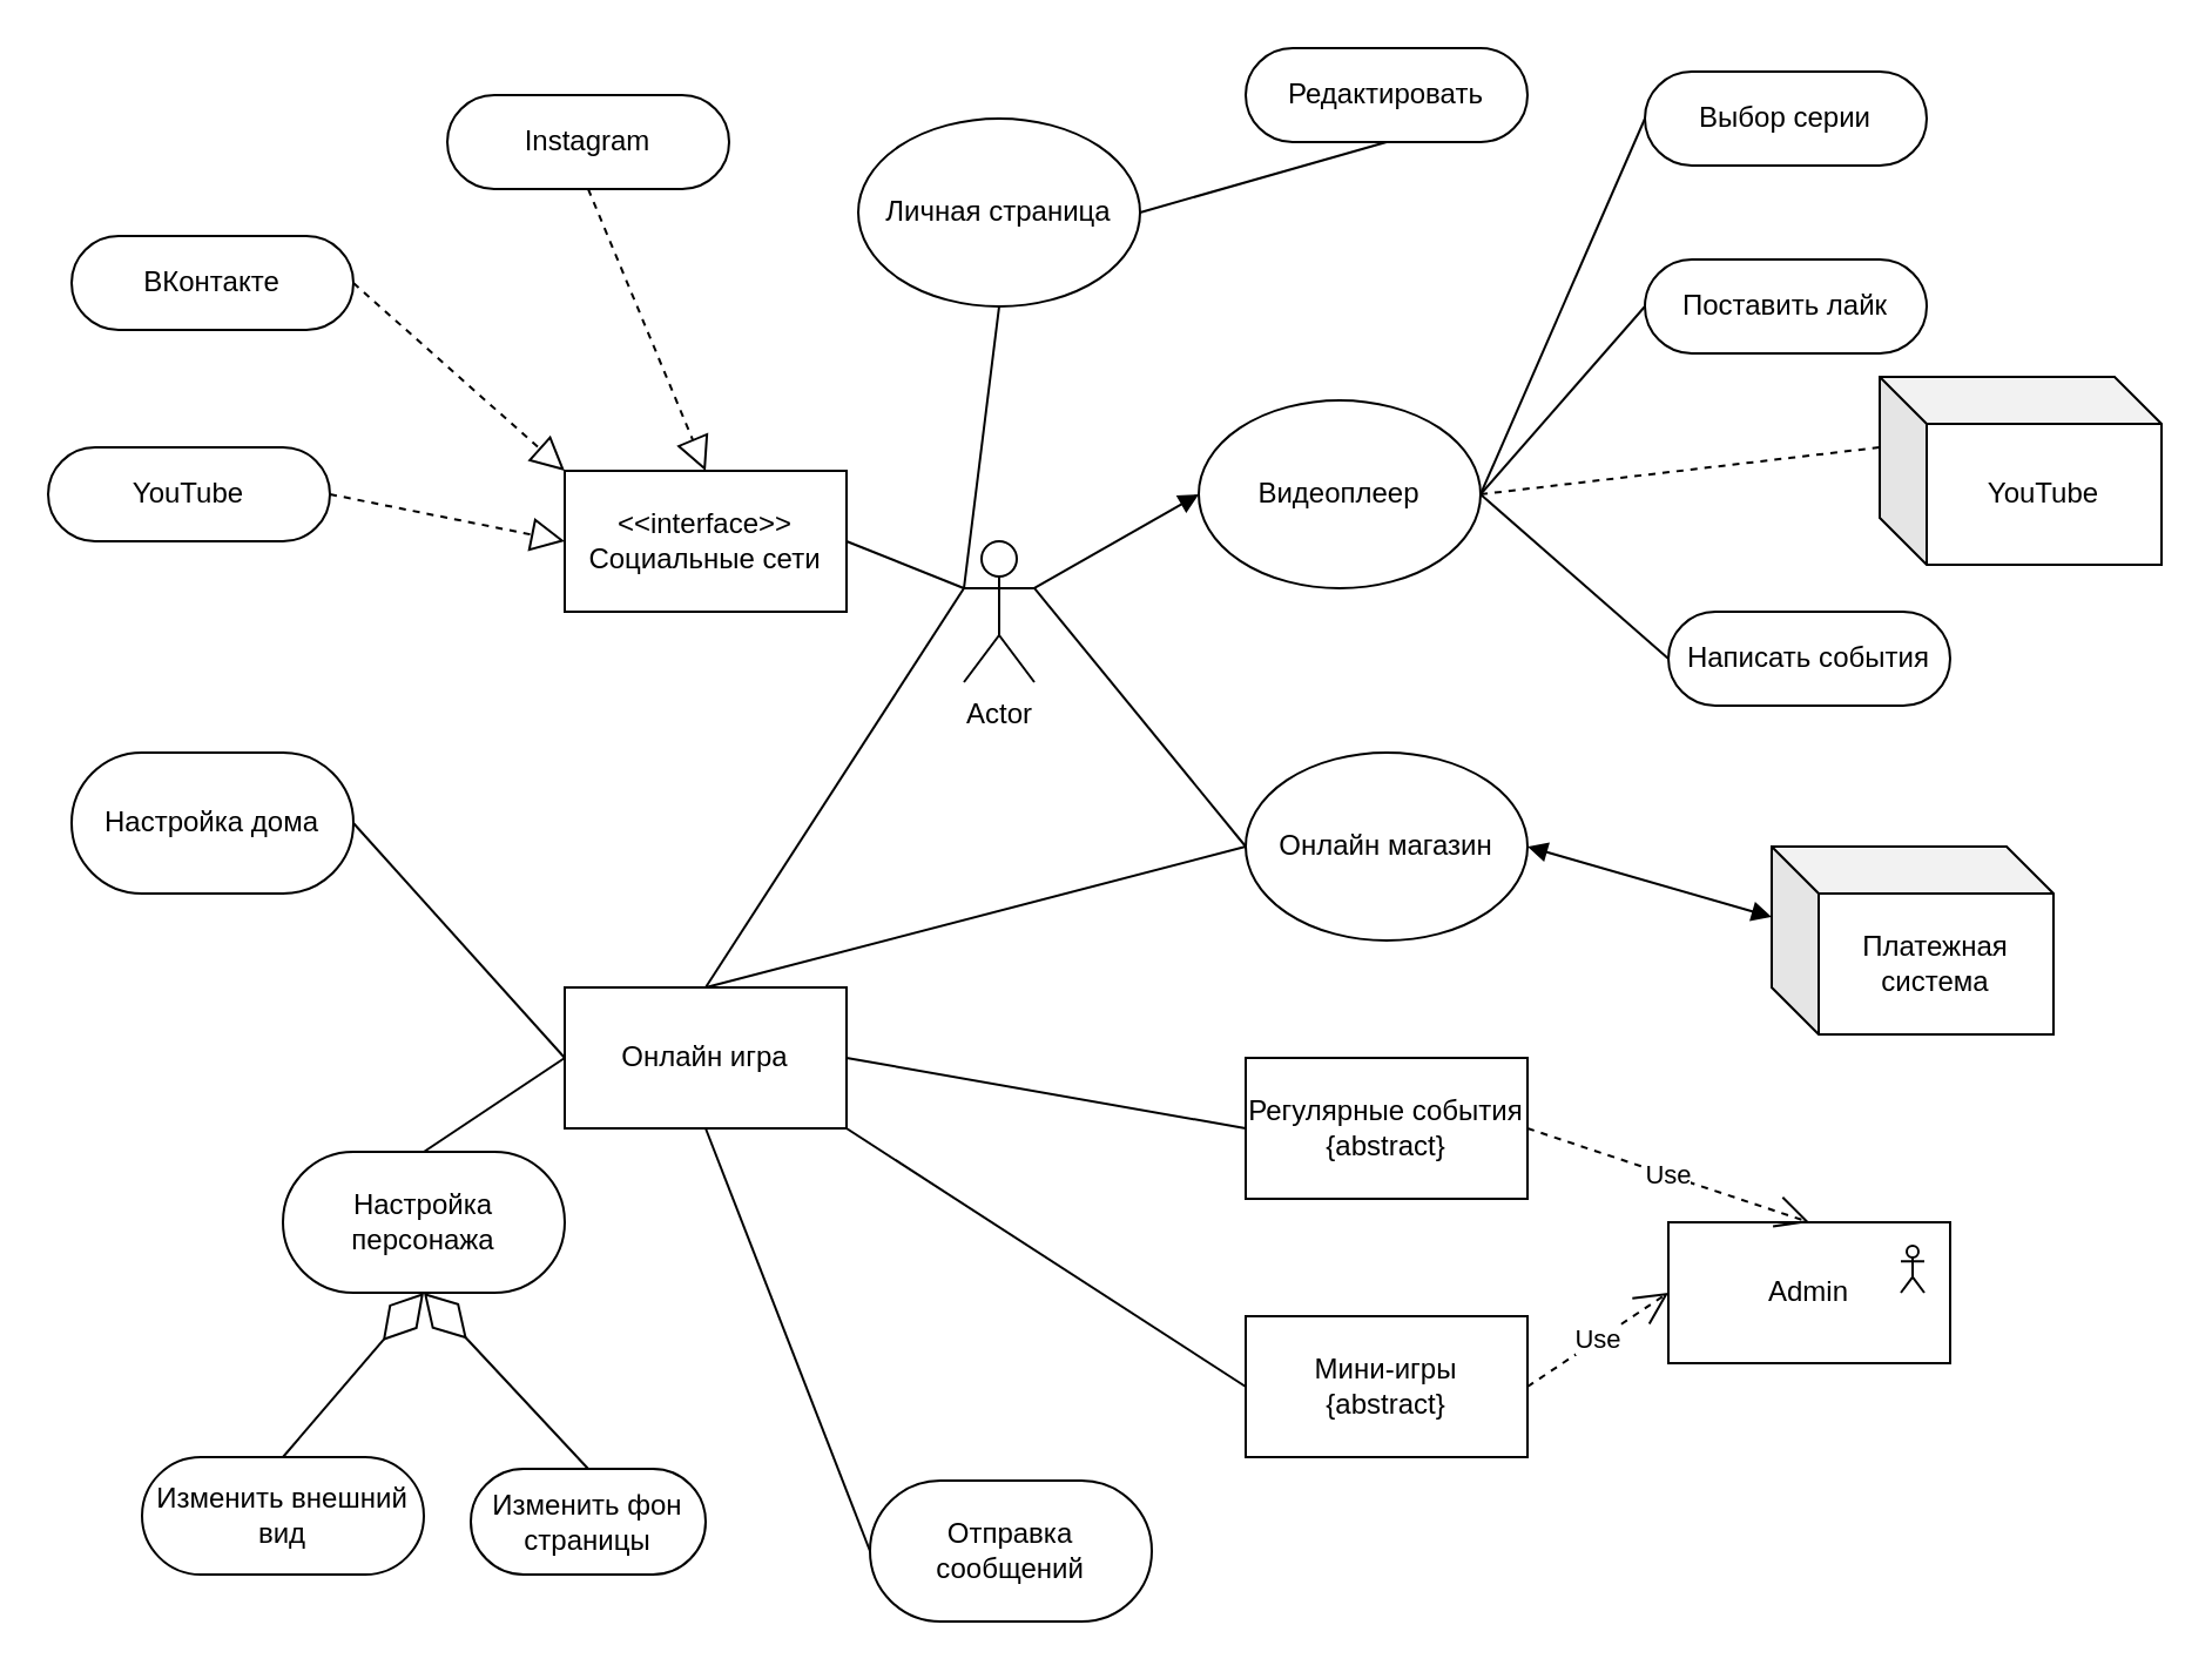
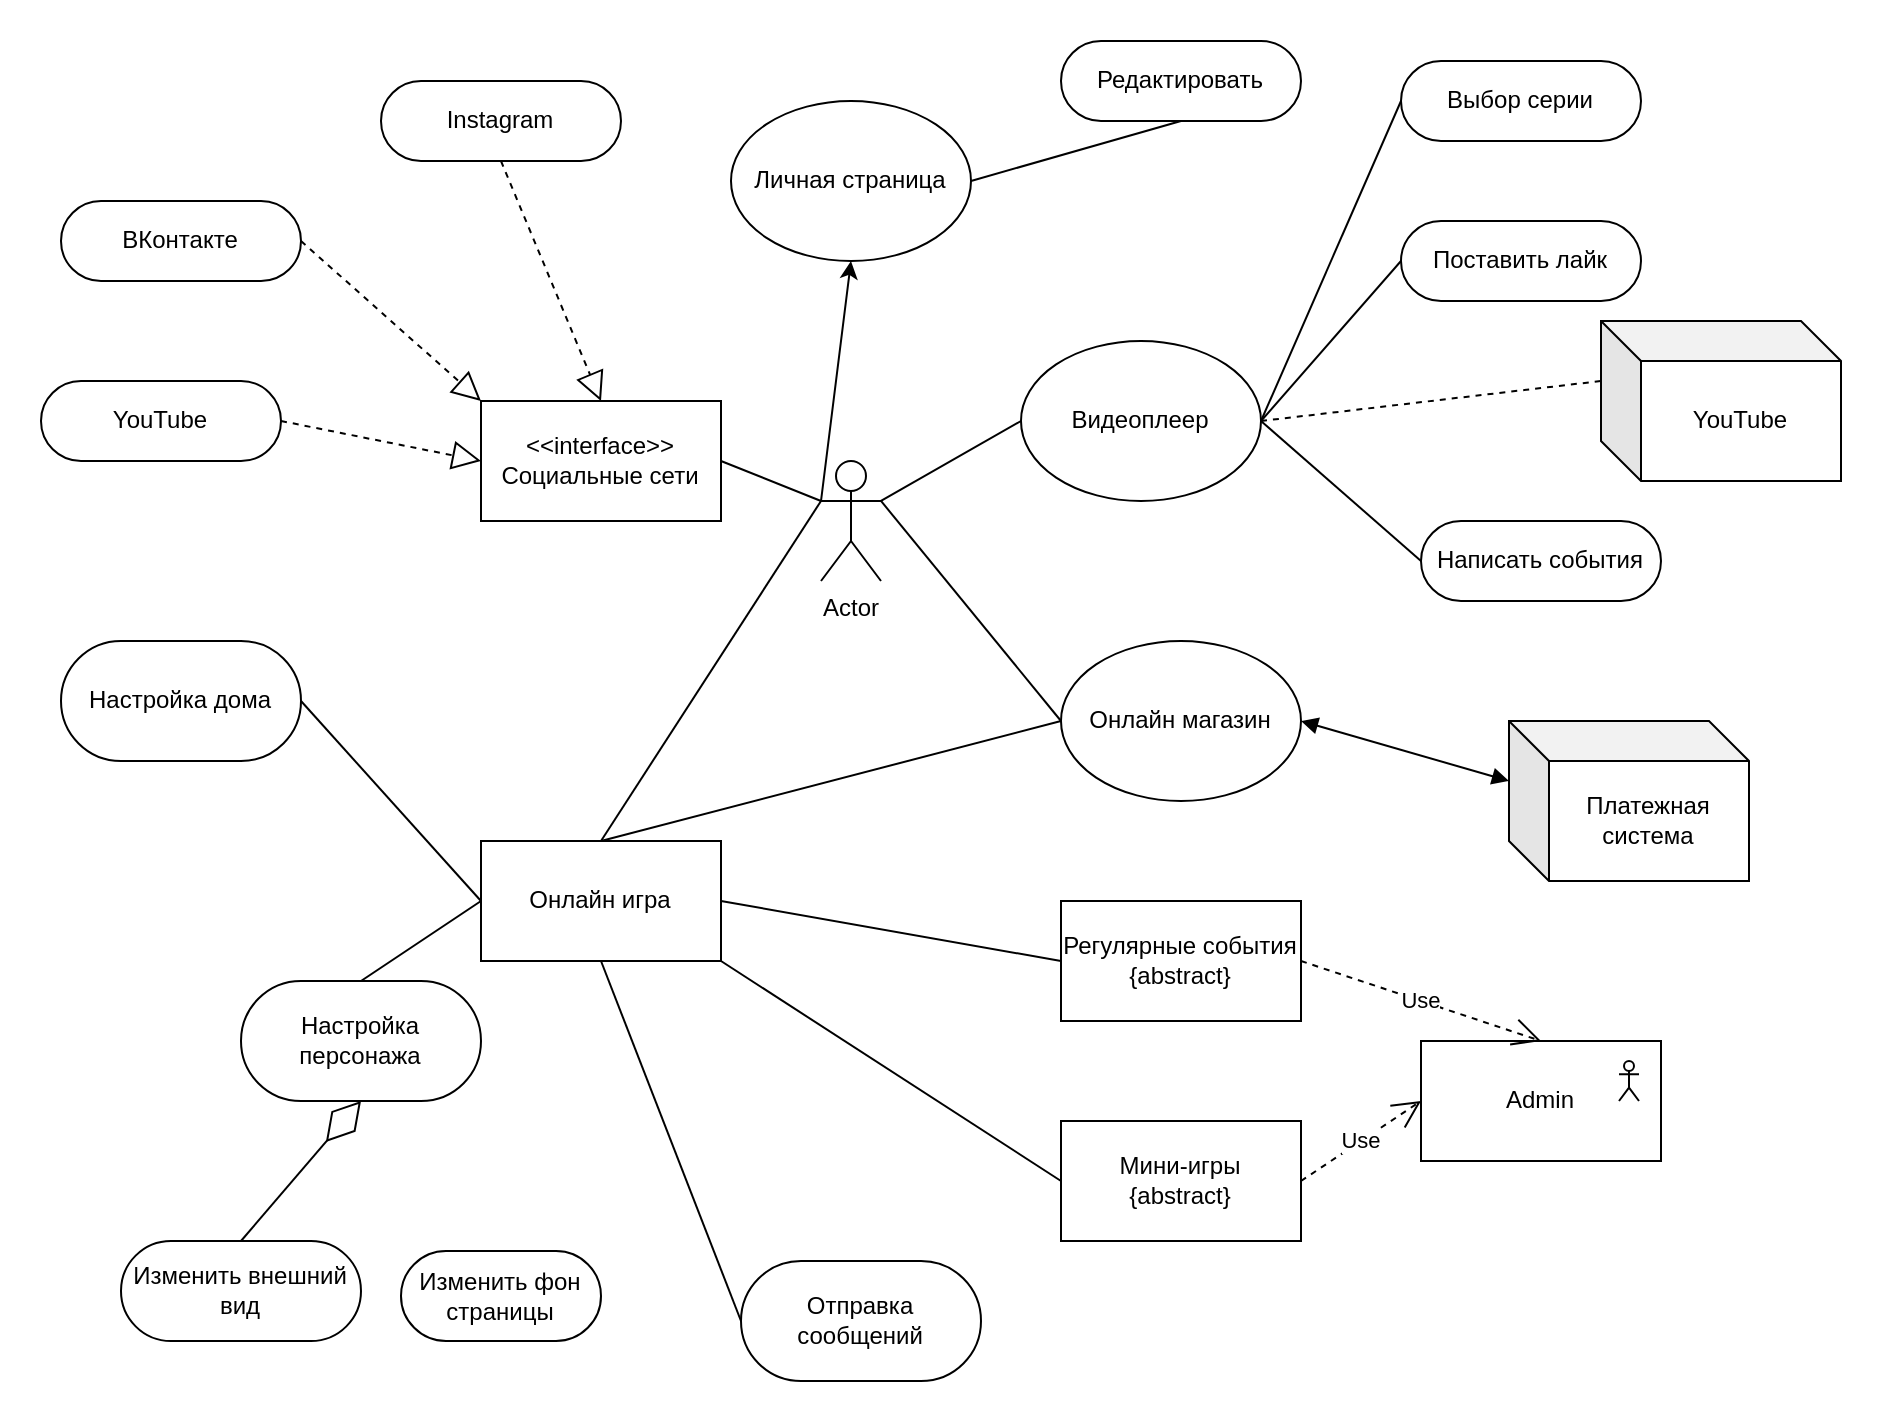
  <mxCell id="0" />
  <mxCell id="1" parent="0" />
  <mxCell id="2" value="Actor" style="shape=umlActor;verticalLabelPosition=bottom;verticalAlign=top;html=1;outlineConnect=0;" vertex="1" parent="1"><mxGeometry x="410" y="230" width="30" height="60" as="geometry" /></mxCell>
  <mxCell id="3" value="Личная страница" style="ellipse;whiteSpace=wrap;html=1;" vertex="1" parent="1"><mxGeometry x="365" y="50" width="120" height="80" as="geometry" /></mxCell>
  <mxCell id="4" value="Видеоплеер" style="ellipse;whiteSpace=wrap;html=1;" vertex="1" parent="1"><mxGeometry x="510" y="170" width="120" height="80" as="geometry" /></mxCell>
  <mxCell id="5" value="Редактировать" style="rounded=1;whiteSpace=wrap;html=1;arcSize=50;" vertex="1" parent="1"><mxGeometry x="530" y="20" width="120" height="40" as="geometry" /></mxCell>
  <mxCell id="6" value="Выбор серии" style="rounded=1;whiteSpace=wrap;html=1;arcSize=50;" vertex="1" parent="1"><mxGeometry x="700" y="30" width="120" height="40" as="geometry" /></mxCell>
  <mxCell id="7" value="Поставить лайк" style="rounded=1;whiteSpace=wrap;html=1;arcSize=50;" vertex="1" parent="1"><mxGeometry x="700" y="110" width="120" height="40" as="geometry" /></mxCell>
  <mxCell id="8" value="" style="endArrow=none;html=1;rounded=0;entryX=0;entryY=0.5;entryDx=0;entryDy=0;" edge="1" parent="1" target="6"><mxGeometry width="50" height="50" relative="1" as="geometry"><mxPoint x="630" y="210" as="sourcePoint" /><mxPoint x="600" y="140" as="targetPoint" /></mxGeometry></mxCell>
  <mxCell id="9" value="" style="endArrow=none;html=1;rounded=0;entryX=0;entryY=0.5;entryDx=0;entryDy=0;" edge="1" parent="1" target="7"><mxGeometry width="50" height="50" relative="1" as="geometry"><mxPoint x="630" y="210" as="sourcePoint" /><mxPoint x="520" y="260" as="targetPoint" /></mxGeometry></mxCell>
  <mxCell id="10" value="" style="endArrow=none;html=1;rounded=0;entryX=0.5;entryY=1;entryDx=0;entryDy=0;exitX=1;exitY=0.5;exitDx=0;exitDy=0;" edge="1" parent="1" source="3" target="5"><mxGeometry width="50" height="50" relative="1" as="geometry"><mxPoint x="360" y="30" as="sourcePoint" /><mxPoint x="410" y="-20" as="targetPoint" /></mxGeometry></mxCell>
  <mxCell id="11" value="Написать события" style="rounded=1;whiteSpace=wrap;html=1;arcSize=50;" vertex="1" parent="1"><mxGeometry x="710" y="260" width="120" height="40" as="geometry" /></mxCell>
  <mxCell id="12" value="YouTube" style="shape=cube;whiteSpace=wrap;html=1;boundedLbl=1;backgroundOutline=1;darkOpacity=0.05;darkOpacity2=0.1;" vertex="1" parent="1"><mxGeometry x="800" y="160" width="120" height="80" as="geometry" /></mxCell>
  <mxCell id="13" value="" style="endArrow=none;html=1;rounded=0;entryX=0;entryY=0.5;entryDx=0;entryDy=0;exitX=1;exitY=0.5;exitDx=0;exitDy=0;" edge="1" parent="1" source="4" target="11"><mxGeometry width="50" height="50" relative="1" as="geometry"><mxPoint x="440" y="290" as="sourcePoint" /><mxPoint x="490" y="240" as="targetPoint" /></mxGeometry></mxCell>
  <mxCell id="14" value="" style="endArrow=none;dashed=1;html=1;rounded=0;entryX=0;entryY=0;entryDx=0;entryDy=30;entryPerimeter=0;exitX=1;exitY=0.5;exitDx=0;exitDy=0;" edge="1" parent="1" source="4" target="12"><mxGeometry width="50" height="50" relative="1" as="geometry"><mxPoint x="400" y="300" as="sourcePoint" /><mxPoint x="450" y="250" as="targetPoint" /></mxGeometry></mxCell>
- <mxCell id="15" value="" style="endArrow=none;html=1;rounded=0;entryX=0.5;entryY=1;entryDx=0;entryDy=0;exitX=0;exitY=0.333;exitDx=0;exitDy=0;exitPerimeter=0;" edge="1" parent="1" source="2" target="3"><mxGeometry width="50" height="50" relative="1" as="geometry"><mxPoint x="240" y="190" as="sourcePoint" /><mxPoint x="290" y="140" as="targetPoint" /></mxGeometry></mxCell>
- <mxCell id="16" value="" style="endArrow=block;html=1;rounded=0;entryX=0;entryY=0.5;entryDx=0;entryDy=0;exitX=1;exitY=0.333;exitDx=0;exitDy=0;exitPerimeter=0;" edge="1" parent="1" source="2" target="4"><mxGeometry width="50" height="50" relative="1" as="geometry"><mxPoint x="240" y="250" as="sourcePoint" /><mxPoint x="290" y="230" as="targetPoint" /></mxGeometry></mxCell>
+ <mxCell id="15" value="" style="endArrow=classic;html=1;rounded=0;entryX=0.5;entryY=1;entryDx=0;entryDy=0;exitX=0;exitY=0.333;exitDx=0;exitDy=0;exitPerimeter=0;" edge="1" parent="1" source="2" target="3"><mxGeometry width="50" height="50" relative="1" as="geometry"><mxPoint x="240" y="190" as="sourcePoint" /><mxPoint x="290" y="140" as="targetPoint" /></mxGeometry></mxCell>
+ <mxCell id="16" value="" style="endArrow=none;html=1;rounded=0;entryX=0;entryY=0.5;entryDx=0;entryDy=0;exitX=1;exitY=0.333;exitDx=0;exitDy=0;exitPerimeter=0;" edge="1" parent="1" source="2" target="4"><mxGeometry width="50" height="50" relative="1" as="geometry"><mxPoint x="240" y="250" as="sourcePoint" /><mxPoint x="290" y="230" as="targetPoint" /></mxGeometry></mxCell>
  <mxCell id="17" value="&lt;span&gt;&amp;lt;&amp;lt;interface&amp;gt;&amp;gt;&lt;br&gt;Социальные сети&lt;/span&gt;" style="rounded=0;whiteSpace=wrap;html=1;" vertex="1" parent="1"><mxGeometry x="240" y="200" width="120" height="60" as="geometry" /></mxCell>
  <mxCell id="18" value="" style="endArrow=none;html=1;rounded=0;entryX=0;entryY=0.5;entryDx=0;entryDy=0;" edge="1" parent="1" target="17"><mxGeometry width="50" height="50" relative="1" as="geometry"><mxPoint x="240" y="250" as="sourcePoint" /><mxPoint x="330" y="310" as="targetPoint" /></mxGeometry></mxCell>
  <mxCell id="19" value="Instagram" style="rounded=1;whiteSpace=wrap;html=1;arcSize=50;" vertex="1" parent="1"><mxGeometry x="190" y="40" width="120" height="40" as="geometry" /></mxCell>
  <mxCell id="20" value="ВКонтакте" style="rounded=1;whiteSpace=wrap;html=1;arcSize=50;" vertex="1" parent="1"><mxGeometry x="30" y="100" width="120" height="40" as="geometry" /></mxCell>
  <mxCell id="21" value="YouTube" style="rounded=1;whiteSpace=wrap;html=1;arcSize=50;" vertex="1" parent="1"><mxGeometry x="20" y="190" width="120" height="40" as="geometry" /></mxCell>
  <mxCell id="22" value="" style="endArrow=block;dashed=1;endFill=0;endSize=12;html=1;rounded=0;exitX=0.5;exitY=1;exitDx=0;exitDy=0;entryX=0.5;entryY=0;entryDx=0;entryDy=0;" edge="1" parent="1" source="19" target="17"><mxGeometry width="160" relative="1" as="geometry"><mxPoint x="420" y="410" as="sourcePoint" /><mxPoint x="580" y="410" as="targetPoint" /></mxGeometry></mxCell>
  <mxCell id="23" value="" style="endArrow=block;dashed=1;endFill=0;endSize=12;html=1;rounded=0;entryX=0;entryY=0;entryDx=0;entryDy=0;exitX=1;exitY=0.5;exitDx=0;exitDy=0;" edge="1" parent="1" source="20" target="17"><mxGeometry width="160" relative="1" as="geometry"><mxPoint x="490" y="360" as="sourcePoint" /><mxPoint x="650" y="360" as="targetPoint" /></mxGeometry></mxCell>
  <mxCell id="24" value="" style="endArrow=block;dashed=1;endFill=0;endSize=12;html=1;rounded=0;exitX=1;exitY=0.5;exitDx=0;exitDy=0;" edge="1" parent="1" source="21"><mxGeometry width="160" relative="1" as="geometry"><mxPoint x="490" y="420" as="sourcePoint" /><mxPoint x="240" y="230" as="targetPoint" /></mxGeometry></mxCell>
  <mxCell id="25" value="Онлайн магазин" style="ellipse;whiteSpace=wrap;html=1;" vertex="1" parent="1"><mxGeometry x="530" y="320" width="120" height="80" as="geometry" /></mxCell>
  <mxCell id="26" value="" style="endArrow=none;html=1;rounded=0;exitX=0;exitY=0.5;exitDx=0;exitDy=0;entryX=1;entryY=0.333;entryDx=0;entryDy=0;entryPerimeter=0;" edge="1" parent="1" source="25" target="2"><mxGeometry width="50" height="50" relative="1" as="geometry"><mxPoint x="270" y="470" as="sourcePoint" /><mxPoint x="240" y="250" as="targetPoint" /></mxGeometry></mxCell>
  <mxCell id="27" value="Платежная система" style="shape=cube;whiteSpace=wrap;html=1;boundedLbl=1;backgroundOutline=1;darkOpacity=0.05;darkOpacity2=0.1;" vertex="1" parent="1"><mxGeometry x="754" y="360" width="120" height="80" as="geometry" /></mxCell>
  <mxCell id="28" value="" style="endArrow=block;startArrow=block;endFill=1;startFill=1;html=1;rounded=0;entryX=0;entryY=0;entryDx=0;entryDy=30;entryPerimeter=0;exitX=1;exitY=0.5;exitDx=0;exitDy=0;" edge="1" parent="1" source="25" target="27"><mxGeometry width="160" relative="1" as="geometry"><mxPoint x="450" y="530" as="sourcePoint" /><mxPoint x="610" y="530" as="targetPoint" /></mxGeometry></mxCell>
  <mxCell id="29" value="Онлайн игра" style="rounded=0;whiteSpace=wrap;html=1;" vertex="1" parent="1"><mxGeometry x="240" y="420" width="120" height="60" as="geometry" /></mxCell>
  <mxCell id="30" value="" style="endArrow=none;html=1;rounded=0;entryX=0.5;entryY=0;entryDx=0;entryDy=0;exitX=0;exitY=0.5;exitDx=0;exitDy=0;" edge="1" parent="1" source="25" target="29"><mxGeometry width="50" height="50" relative="1" as="geometry"><mxPoint x="470" y="610" as="sourcePoint" /><mxPoint x="520" y="560" as="targetPoint" /></mxGeometry></mxCell>
  <mxCell id="31" value="" style="endArrow=none;html=1;rounded=0;entryX=0.5;entryY=0;entryDx=0;entryDy=0;" edge="1" parent="1" target="29"><mxGeometry width="50" height="50" relative="1" as="geometry"><mxPoint x="410" y="250" as="sourcePoint" /><mxPoint x="330" y="620" as="targetPoint" /></mxGeometry></mxCell>
  <mxCell id="32" value="Регулярные события&lt;br&gt;{abstract}" style="rounded=0;whiteSpace=wrap;html=1;" vertex="1" parent="1"><mxGeometry x="530" y="450" width="120" height="60" as="geometry" /></mxCell>
  <mxCell id="33" value="Admin" style="rounded=0;whiteSpace=wrap;html=1;" vertex="1" parent="1"><mxGeometry x="710" y="520" width="120" height="60" as="geometry" /></mxCell>
  <mxCell id="34" value="" style="shape=umlActor;verticalLabelPosition=bottom;verticalAlign=top;html=1;outlineConnect=0;" vertex="1" parent="1"><mxGeometry x="809" y="530" width="10" height="20" as="geometry" /></mxCell>
  <mxCell id="35" value="Use" style="endArrow=open;endSize=12;dashed=1;html=1;rounded=0;exitX=1;exitY=0.5;exitDx=0;exitDy=0;entryX=0.5;entryY=0;entryDx=0;entryDy=0;" edge="1" parent="1" source="32" target="33"><mxGeometry width="160" relative="1" as="geometry"><mxPoint x="720" y="730" as="sourcePoint" /><mxPoint x="880" y="730" as="targetPoint" /></mxGeometry></mxCell>
  <mxCell id="36" value="" style="endArrow=none;html=1;rounded=0;entryX=0;entryY=0.5;entryDx=0;entryDy=0;exitX=1;exitY=0.5;exitDx=0;exitDy=0;" edge="1" parent="1" source="29" target="32"><mxGeometry width="50" height="50" relative="1" as="geometry"><mxPoint x="530" y="730" as="sourcePoint" /><mxPoint x="580" y="680" as="targetPoint" /></mxGeometry></mxCell>
  <mxCell id="37" value="Отправка сообщений" style="rounded=1;whiteSpace=wrap;html=1;arcSize=50;" vertex="1" parent="1"><mxGeometry x="370" y="630" width="120" height="60" as="geometry" /></mxCell>
  <mxCell id="38" value="" style="endArrow=none;html=1;rounded=0;entryX=0;entryY=0.5;entryDx=0;entryDy=0;exitX=0.5;exitY=1;exitDx=0;exitDy=0;" edge="1" parent="1" source="29" target="37"><mxGeometry width="50" height="50" relative="1" as="geometry"><mxPoint x="520" y="800" as="sourcePoint" /><mxPoint x="570" y="750" as="targetPoint" /></mxGeometry></mxCell>
  <mxCell id="39" value="&lt;span&gt;Мини-игры&lt;/span&gt;&lt;br&gt;&lt;span&gt;{abstract}&lt;/span&gt;" style="rounded=0;whiteSpace=wrap;html=1;" vertex="1" parent="1"><mxGeometry x="530" y="560" width="120" height="60" as="geometry" /></mxCell>
  <mxCell id="40" value="Use" style="endArrow=open;endSize=12;dashed=1;html=1;rounded=0;exitX=1;exitY=0.5;exitDx=0;exitDy=0;entryX=0;entryY=0.5;entryDx=0;entryDy=0;" edge="1" parent="1" source="39" target="33"><mxGeometry width="160" relative="1" as="geometry"><mxPoint x="690" y="730" as="sourcePoint" /><mxPoint x="740" y="610" as="targetPoint" /></mxGeometry></mxCell>
  <mxCell id="41" value="" style="endArrow=none;html=1;rounded=0;entryX=0;entryY=0.5;entryDx=0;entryDy=0;exitX=1;exitY=1;exitDx=0;exitDy=0;" edge="1" parent="1" source="29" target="39"><mxGeometry width="50" height="50" relative="1" as="geometry"><mxPoint x="510" y="770" as="sourcePoint" /><mxPoint x="600" y="760" as="targetPoint" /></mxGeometry></mxCell>
  <mxCell id="42" value="Настройка персонажа" style="rounded=1;whiteSpace=wrap;html=1;arcSize=50;" vertex="1" parent="1"><mxGeometry x="120" y="490" width="120" height="60" as="geometry" /></mxCell>
  <mxCell id="43" value="" style="endArrow=none;html=1;rounded=0;entryX=0;entryY=0.5;entryDx=0;entryDy=0;exitX=0.5;exitY=0;exitDx=0;exitDy=0;" edge="1" parent="1" source="42" target="29"><mxGeometry width="50" height="50" relative="1" as="geometry"><mxPoint x="380" y="840" as="sourcePoint" /><mxPoint x="430" y="790" as="targetPoint" /></mxGeometry></mxCell>
  <mxCell id="44" value="Настройка дома" style="rounded=1;whiteSpace=wrap;html=1;arcSize=50;" vertex="1" parent="1"><mxGeometry x="30" y="320" width="120" height="60" as="geometry" /></mxCell>
  <mxCell id="45" value="Изменить внешний вид" style="rounded=1;whiteSpace=wrap;html=1;arcSize=50;" vertex="1" parent="1"><mxGeometry x="60" y="620" width="120" height="50" as="geometry" /></mxCell>
  <mxCell id="46" value="Изменить фон страницы" style="rounded=1;whiteSpace=wrap;html=1;arcSize=50;" vertex="1" parent="1"><mxGeometry x="200" y="625" width="100" height="45" as="geometry" /></mxCell>
  <mxCell id="47" style="edgeStyle=orthogonalEdgeStyle;rounded=0;orthogonalLoop=1;jettySize=auto;html=1;exitX=0.5;exitY=1;exitDx=0;exitDy=0;" edge="1" parent="1" source="46" target="46"><mxGeometry relative="1" as="geometry" /></mxCell>
- <mxCell id="48" value="" style="endArrow=diamondThin;endFill=0;endSize=24;html=1;rounded=0;entryX=0.5;entryY=1;entryDx=0;entryDy=0;exitX=0.5;exitY=0;exitDx=0;exitDy=0;" edge="1" parent="1" source="46" target="42"><mxGeometry width="160" relative="1" as="geometry"><mxPoint x="580" y="960" as="sourcePoint" /><mxPoint x="740" y="960" as="targetPoint" /></mxGeometry></mxCell>
  <mxCell id="49" value="" style="endArrow=diamondThin;endFill=0;endSize=24;html=1;rounded=0;entryX=0.5;entryY=1;entryDx=0;entryDy=0;exitX=0.5;exitY=0;exitDx=0;exitDy=0;" edge="1" parent="1" source="45" target="42"><mxGeometry width="160" relative="1" as="geometry"><mxPoint x="430" y="1000" as="sourcePoint" /><mxPoint x="590" y="1000" as="targetPoint" /></mxGeometry></mxCell>
  <mxCell id="50" value="" style="endArrow=none;html=1;rounded=0;entryX=0;entryY=0.5;entryDx=0;entryDy=0;exitX=1;exitY=0.5;exitDx=0;exitDy=0;" edge="1" parent="1" source="44" target="29"><mxGeometry width="50" height="50" relative="1" as="geometry"><mxPoint x="360" y="900" as="sourcePoint" /><mxPoint x="410" y="850" as="targetPoint" /></mxGeometry></mxCell>
  <mxCell id="51" value="" style="endArrow=none;html=1;rounded=0;entryX=0;entryY=0.333;entryDx=0;entryDy=0;entryPerimeter=0;exitX=1;exitY=0.5;exitDx=0;exitDy=0;" edge="1" parent="1" source="17" target="2"><mxGeometry width="50" height="50" relative="1" as="geometry"><mxPoint x="340" y="330" as="sourcePoint" /><mxPoint x="390" y="280" as="targetPoint" /></mxGeometry></mxCell>
